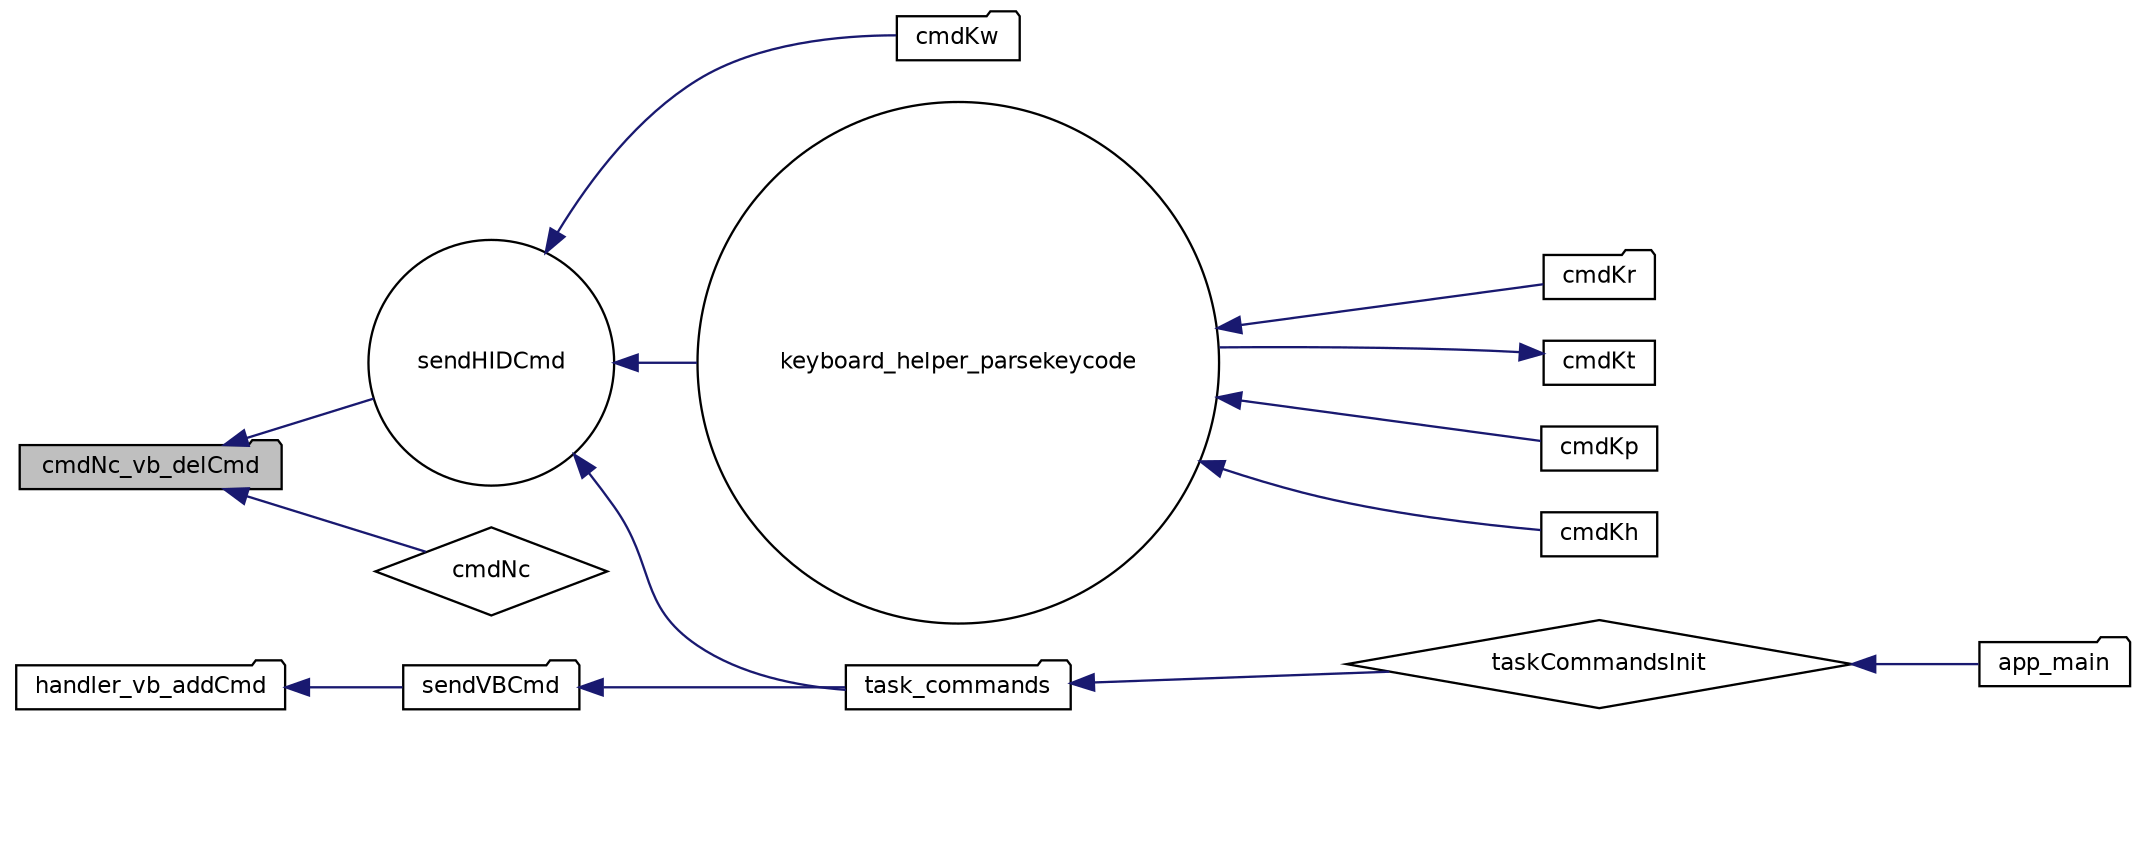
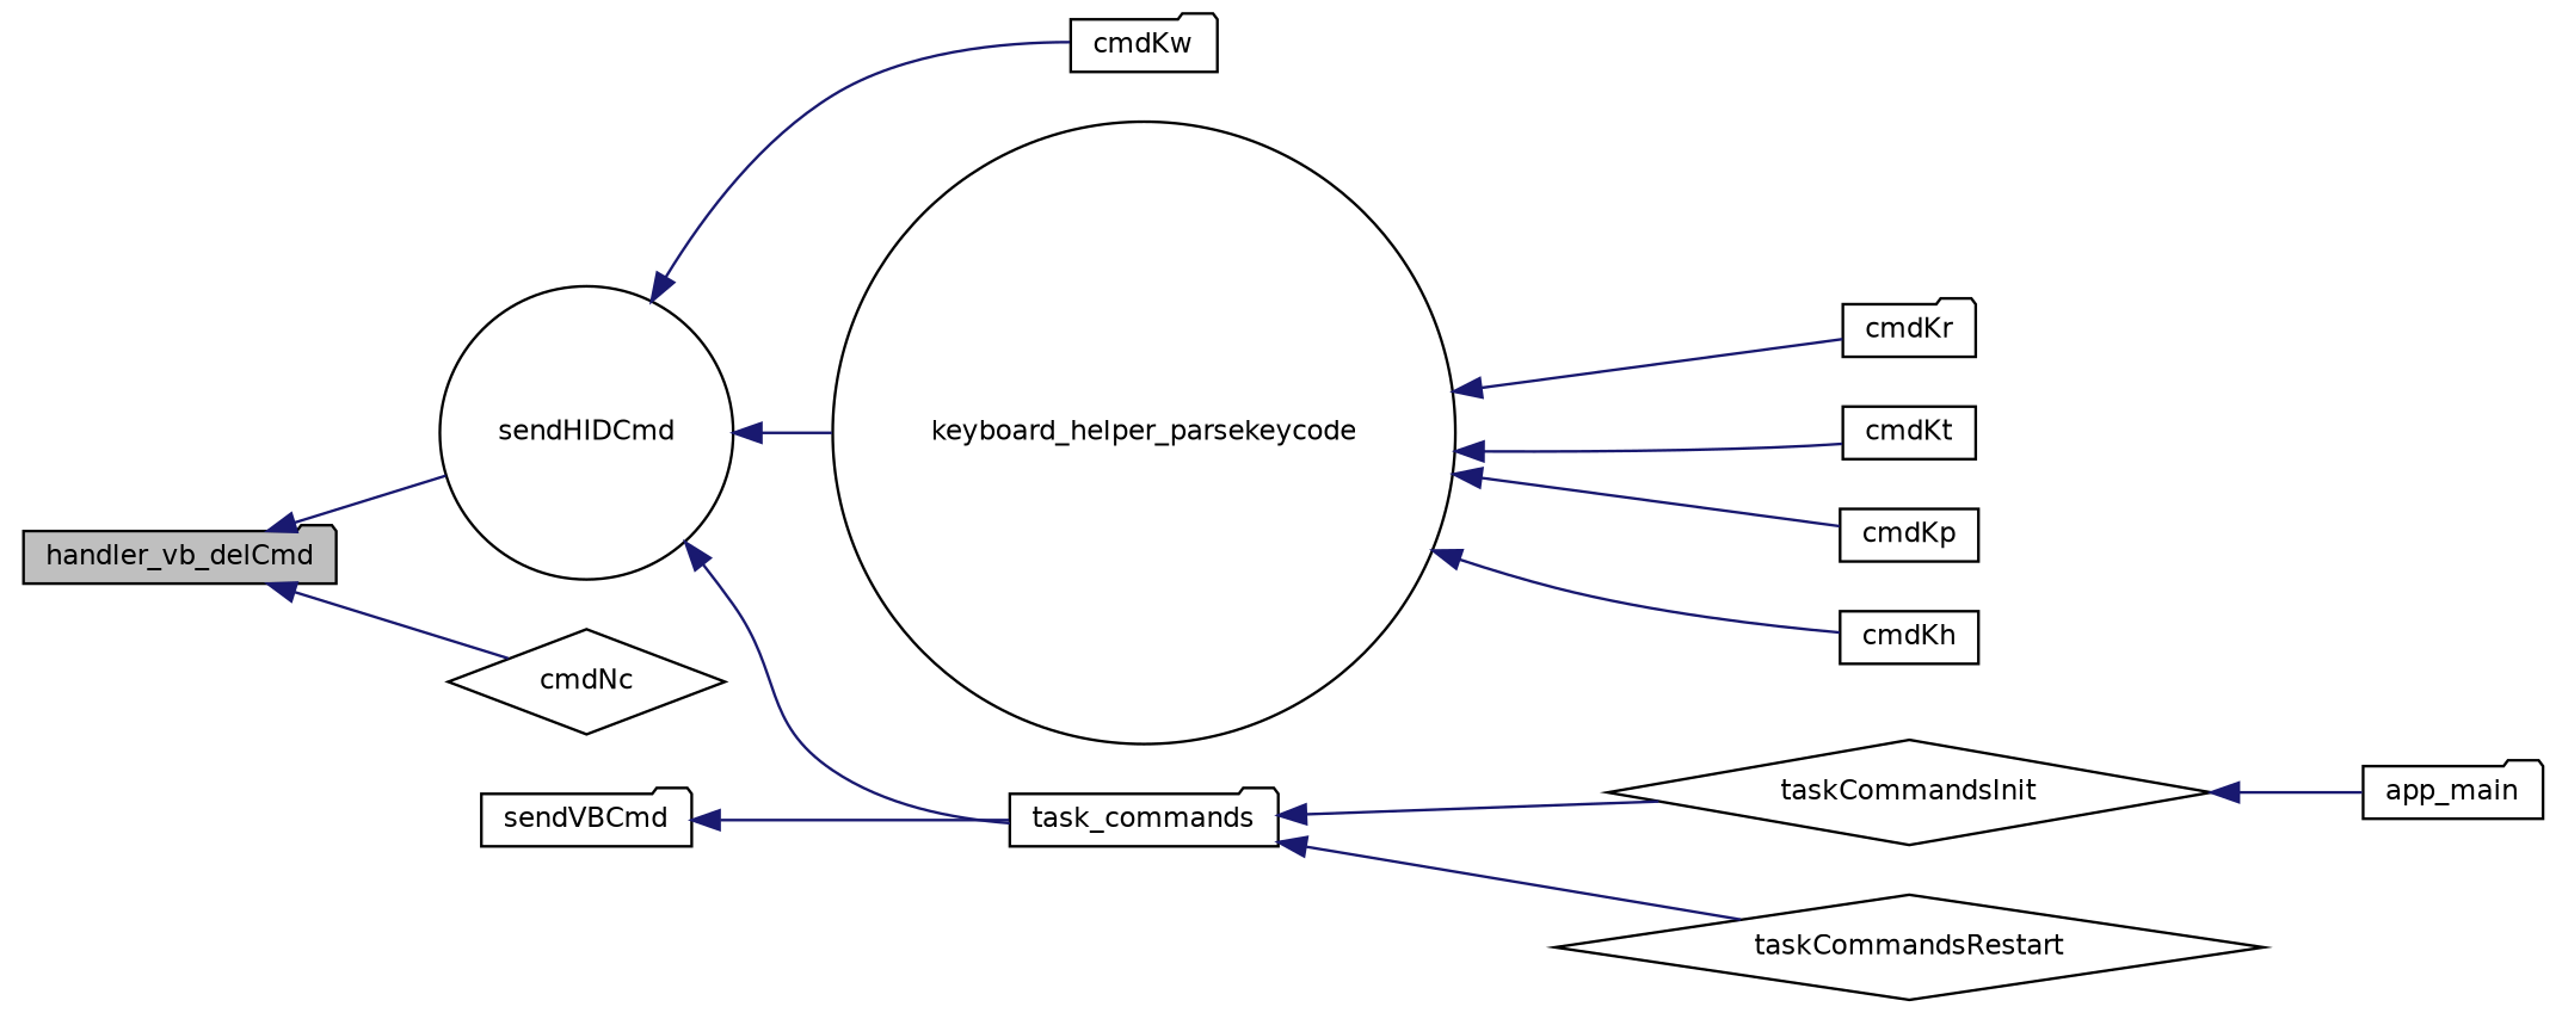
  digraph {
    rankdir=LR
    node [color=black fillcolor=white fontname=Helvetica fontsize=10 shape=folder style=filled]
    edge [color=midnightblue dir=back fontname=Helvetica fontsize=10 labelfontname=Helvetica labelfontsize=10 style=solid]
-   n1 [fillcolor=grey75 fontcolor=black height=0.2 label=cmdNc_vb_delCmd width=0.4]
+   n1 [fillcolor=grey75 fontcolor=black height=0.2 label=handler_vb_delCmd width=0.4]
    n2 [height=0.2 label=cmdNc shape=diamond width=0.4]
    n3 [height=0.2 label=sendHIDCmd shape=circle width=0.4]
-   n4 [height=0.2 label=handler_vb_addCmd width=0.4]
    n5 [height=0.2 label=sendVBCmd width=0.4]
    n6 [height=0.2 label=task_commands width=0.4]
    n7 [height=0.2 label=keyboard_helper_parsekeycode shape=circle width=0.4]
    n8 [height=0.2 label=cmdKw width=0.4]
    n9 [height=0.2 label=taskCommandsInit shape=diamond width=0.4]
+   n10 [height=0.2 label=taskCommandsRestart shape=diamond width=0.4]
    n11 [height=0.2 label=app_main width=0.4]
    n12 [height=0.2 label=cmdKp shape=box width=0.4]
    n13 [height=0.2 label=cmdKh shape=box width=0.4]
    n14 [height=0.2 label=cmdKr width=0.4]
    n15 [height=0.2 label=cmdKt shape=box width=0.4]
    n1 -> n2
    n1 -> n3
    n3 -> n6
    n3 -> n7
    n3 -> n8
-   n4 -> n5
    n5 -> n6
    n6 -> n9
+   n6 -> n10
    n7 -> n12
    n7 -> n13
    n7 -> n14
-   n15 -> n7
+   n7 -> n15
    n9 -> n11
  }
